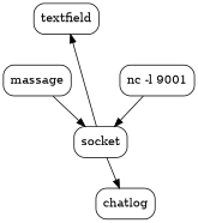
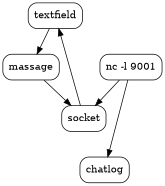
  digraph {
    node [shape=rect style=rounded]
    textfield
    massage
    socket
    chatlog
    "nc -l 9001"
+   textfield -> massage
    massage -> socket
    socket -> textfield
-   socket -> chatlog
+   "nc -l 9001" -> chatlog
    "nc -l 9001" -> socket
  }
